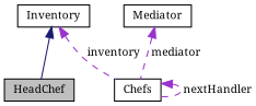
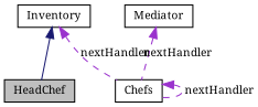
  digraph {
    fontname="Noto Serif"
    node [color=black fillcolor=white fontname="Noto Serif" fontsize=10 shape=record style=filled]
    edge [color=darkorchid3 dir=back fontname="Noto Serif" fontsize=10 labelfontname=Helvetica labelfontsize=10 style=dashed]
    n1 [fillcolor=grey75 fontcolor=black height=0.2 label=HeadChef width=0.4]
    n2 [height=0.2 label=Chefs width=0.4]
    n3 [height=0.2 label=Mediator width=0.4]
    n4 [height=0.2 label=Inventory width=0.4]
    n2 -> n2 [label=" nextHandler"]
-   n3 -> n2 [label=" mediator"]
+   n3 -> n2 [label=" nextHandler"]
    n4 -> n1 [color=midnightblue style=solid]
-   n4 -> n2 [label=" inventory"]
+   n4 -> n2 [label=" nextHandler"]
  }
